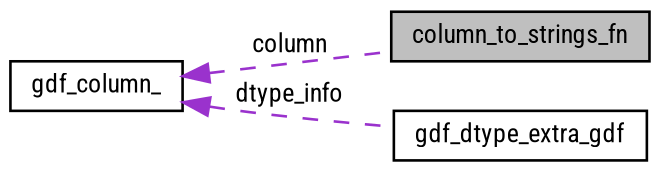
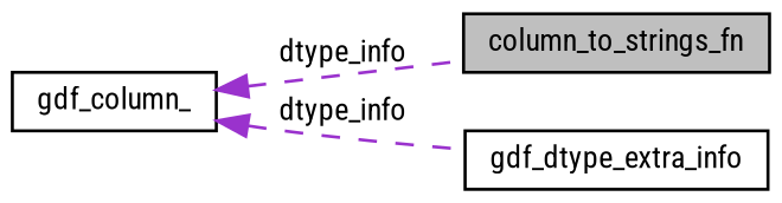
  digraph {
    fontname="Roboto Condensed"
    rankdir=LR
    node [color=black fillcolor=white fontname="Roboto Condensed" fontsize=10 shape=record style=filled]
    edge [color=darkorchid3 dir=back fontname="Roboto Condensed" fontsize=10 labelfontname=Helvetica labelfontsize=10 style=dashed]
    n1 [fillcolor=grey75 fontcolor=black height=0.2 label=column_to_strings_fn width=0.4]
    n2 [height=0.2 label=gdf_column_ width=0.4]
-   n3 [height=0.2 label=gdf_dtype_extra_gdf width=0.4]
-   n2 -> n1 [label=" column"]
+   n3 [height=0.2 label=gdf_dtype_extra_info width=0.4]
+   n2 -> n1 [label=" dtype_info"]
    n2 -> n3 [label=" dtype_info"]
  }
